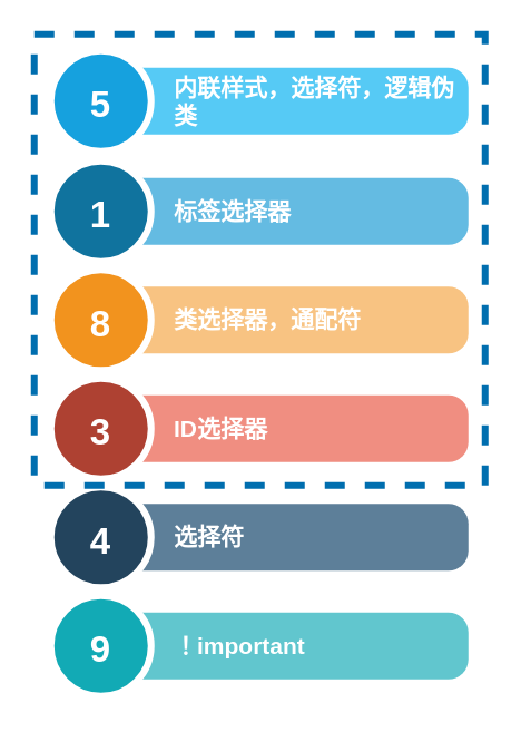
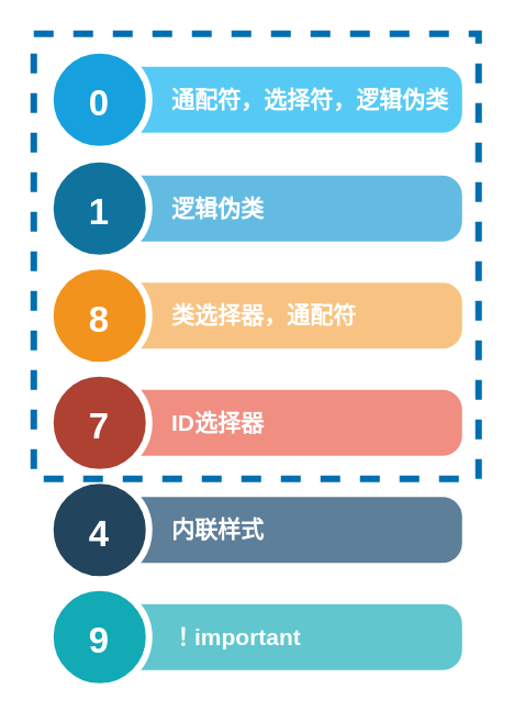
  <mxCell id="0" />
  <mxCell id="1" parent="0" />
- <mxCell id="2" value="选择符" style="shape=rect;rounded=1;whiteSpace=wrap;html=1;shadow=0;strokeColor=none;fillColor=#5D7F99;arcSize=30;fontSize=14;spacingLeft=42;fontStyle=1;fontColor=#FFFFFF;align=left;sketch=0;" vertex="1" parent="1"><mxGeometry x="60" y="301" width="220" height="40" as="geometry" /></mxCell>
+ <mxCell id="2" value="内联样式" style="shape=rect;rounded=1;whiteSpace=wrap;html=1;shadow=0;strokeColor=none;fillColor=#5D7F99;arcSize=30;fontSize=14;spacingLeft=42;fontStyle=1;fontColor=#FFFFFF;align=left;sketch=0;" vertex="1" parent="1"><mxGeometry x="60" y="301" width="220" height="40" as="geometry" /></mxCell>
  <mxCell id="3" value="4" style="shape=ellipse;perimeter=ellipsePerimeter;fontSize=22;fontStyle=1;shadow=0;strokeColor=#ffffff;fillColor=#23445D;strokeWidth=4;fontColor=#ffffff;align=center;rounded=0;sketch=0;" vertex="1" parent="1"><mxGeometry x="30" y="291" width="60" height="60" as="geometry" /></mxCell>
  <mxCell id="4" value="！important" style="shape=rect;rounded=1;whiteSpace=wrap;html=1;shadow=0;strokeColor=none;fillColor=#61C6CE;arcSize=30;fontSize=14;spacingLeft=42;fontStyle=1;fontColor=#FFFFFF;align=left;sketch=0;" vertex="1" parent="1"><mxGeometry x="60" y="366" width="220" height="40" as="geometry" /></mxCell>
  <mxCell id="5" value="9" style="shape=ellipse;perimeter=ellipsePerimeter;fontSize=22;fontStyle=1;shadow=0;strokeColor=#ffffff;fillColor=#12AAB5;strokeWidth=4;fontColor=#ffffff;align=center;rounded=0;sketch=0;" vertex="1" parent="1"><mxGeometry x="30" y="356" width="60" height="60" as="geometry" /></mxCell>
  <mxCell id="6" value="" style="group;rounded=0;glass=0;" vertex="1" connectable="0" parent="1"><mxGeometry x="30" y="30" width="254" height="260" as="geometry" /></mxCell>
- <mxCell id="7" value="标签选择器" style="shape=rect;rounded=1;whiteSpace=wrap;html=1;shadow=0;strokeColor=none;fillColor=#64BBE2;arcSize=30;fontSize=14;spacingLeft=42;fontStyle=1;fontColor=#FFFFFF;align=left;sketch=0;" vertex="1" parent="6"><mxGeometry x="30" y="76" width="220" height="40" as="geometry" /></mxCell>
+ <mxCell id="7" value="逻辑伪类" style="shape=rect;rounded=1;whiteSpace=wrap;html=1;shadow=0;strokeColor=none;fillColor=#64BBE2;arcSize=30;fontSize=14;spacingLeft=42;fontStyle=1;fontColor=#FFFFFF;align=left;sketch=0;" vertex="1" parent="6"><mxGeometry x="30" y="76" width="220" height="40" as="geometry" /></mxCell>
  <mxCell id="8" value="1" style="shape=ellipse;perimeter=ellipsePerimeter;fontSize=22;fontStyle=1;shadow=0;strokeColor=#ffffff;fillColor=#10739E;strokeWidth=4;fontColor=#ffffff;align=center;rounded=0;sketch=0;" vertex="1" parent="6"><mxGeometry y="66" width="60" height="60" as="geometry" /></mxCell>
  <mxCell id="9" value="类选择器，通配符" style="shape=rect;rounded=1;whiteSpace=wrap;html=1;shadow=0;strokeColor=none;fillColor=#F8C382;arcSize=30;fontSize=14;spacingLeft=42;fontStyle=1;fontColor=#FFFFFF;align=left;sketch=0;" vertex="1" parent="6"><mxGeometry x="30" y="141" width="220" height="40" as="geometry" /></mxCell>
  <mxCell id="10" value="8" style="shape=ellipse;perimeter=ellipsePerimeter;fontSize=22;fontStyle=1;shadow=0;strokeColor=#ffffff;fillColor=#F2931E;strokeWidth=4;fontColor=#ffffff;align=center;rounded=0;sketch=0;" vertex="1" parent="6"><mxGeometry y="131" width="60" height="60" as="geometry" /></mxCell>
  <mxCell id="11" value="ID选择器" style="shape=rect;rounded=1;whiteSpace=wrap;html=1;shadow=0;strokeColor=none;fillColor=#F08E81;arcSize=30;fontSize=14;spacingLeft=42;fontStyle=1;fontColor=#FFFFFF;align=left;sketch=0;" vertex="1" parent="6"><mxGeometry x="30" y="206" width="220" height="40" as="geometry" /></mxCell>
- <mxCell id="12" value="3" style="shape=ellipse;perimeter=ellipsePerimeter;fontSize=22;fontStyle=1;shadow=0;strokeColor=#ffffff;fillColor=#AE4132;strokeWidth=4;fontColor=#ffffff;align=center;rounded=0;sketch=0;" vertex="1" parent="6"><mxGeometry y="196" width="60" height="60" as="geometry" /></mxCell>
- <mxCell id="13" value="内联样式，选择符，逻辑伪类" style="shape=rect;rounded=1;whiteSpace=wrap;html=1;shadow=0;strokeColor=none;arcSize=30;fontSize=14;spacingLeft=42;fontStyle=1;fontColor=#FFFFFF;align=left;sketch=0;fillColor=#56CAF5;" vertex="1" parent="6"><mxGeometry x="30" y="10" width="220" height="40" as="geometry" /></mxCell>
- <mxCell id="14" value="5" style="shape=ellipse;perimeter=ellipsePerimeter;fontSize=22;fontStyle=1;shadow=0;strokeColor=#ffffff;strokeWidth=4;fontColor=#ffffff;align=center;rounded=0;sketch=0;fillColor=#16A1DE;" vertex="1" parent="6"><mxGeometry width="60" height="60" as="geometry" /></mxCell>
+ <mxCell id="12" value="7" style="shape=ellipse;perimeter=ellipsePerimeter;fontSize=22;fontStyle=1;shadow=0;strokeColor=#ffffff;fillColor=#AE4132;strokeWidth=4;fontColor=#ffffff;align=center;rounded=0;sketch=0;" vertex="1" parent="6"><mxGeometry y="196" width="60" height="60" as="geometry" /></mxCell>
+ <mxCell id="13" value="通配符，选择符，逻辑伪类" style="shape=rect;rounded=1;whiteSpace=wrap;html=1;shadow=0;strokeColor=none;arcSize=30;fontSize=14;spacingLeft=42;fontStyle=1;fontColor=#FFFFFF;align=left;sketch=0;fillColor=#56CAF5;" vertex="1" parent="6"><mxGeometry x="30" y="10" width="220" height="40" as="geometry" /></mxCell>
+ <mxCell id="14" value="0" style="shape=ellipse;perimeter=ellipsePerimeter;fontSize=22;fontStyle=1;shadow=0;strokeColor=#ffffff;strokeWidth=4;fontColor=#ffffff;align=center;rounded=0;sketch=0;fillColor=#16A1DE;" vertex="1" parent="6"><mxGeometry width="60" height="60" as="geometry" /></mxCell>
  <mxCell id="15" value="" style="whiteSpace=wrap;html=1;aspect=fixed;rounded=0;glass=0;sketch=0;strokeColor=#006EAF;fontColor=#ffffff;fillColor=none;strokeWidth=4;dashed=1;" vertex="1" parent="1"><mxGeometry x="20" y="20" width="270" height="270" as="geometry" /></mxCell>
